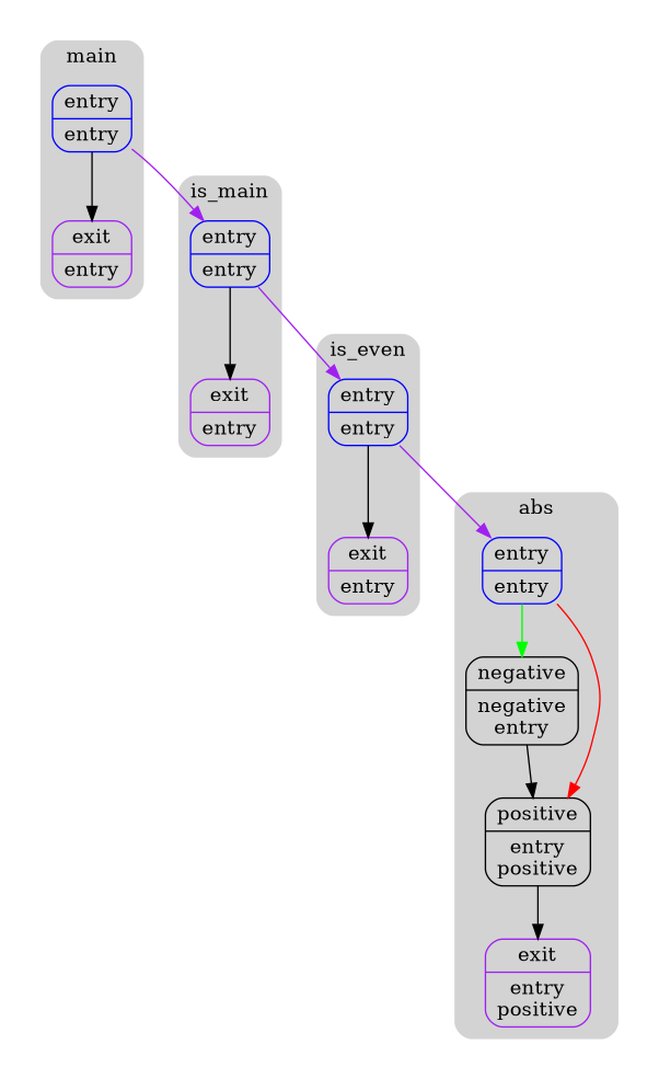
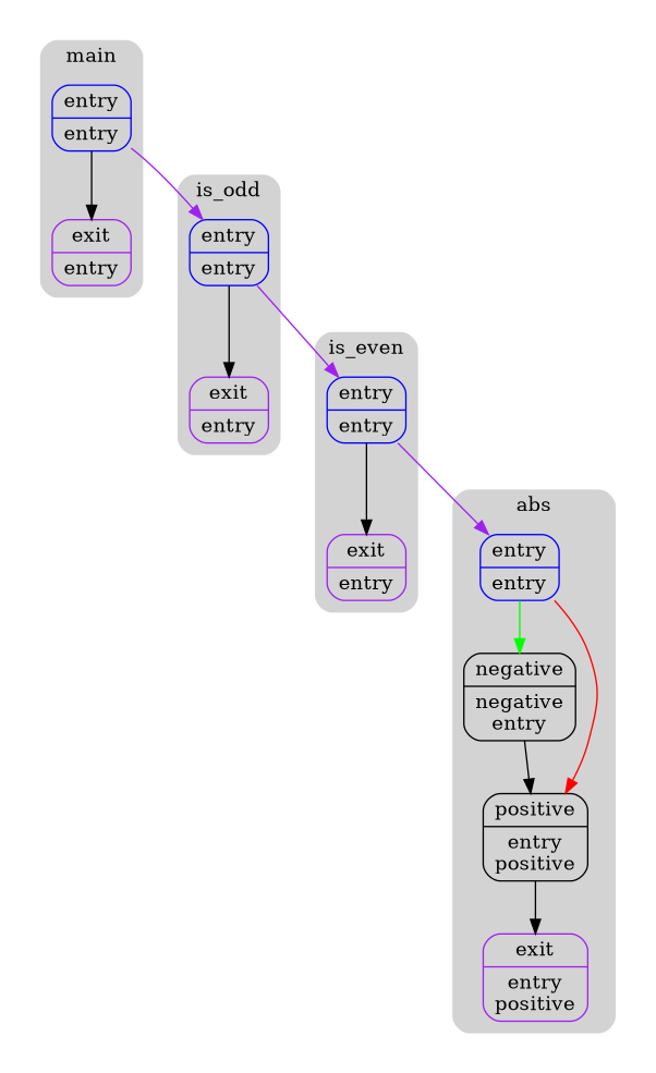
  digraph {
    compound=true
    node [color=blue shape=Mrecord]
    edge [color=black]
    n1 [label="{entry|entry}"]
    n2 [color=purple label="{exit|entry}"]
    n3 [label="{entry|entry}"]
    n4 [color=black label="{negative|negative\nentry}"]
    n5 [color=black label="{positive|entry\npositive}"]
    n6 [color=purple label="{exit|entry\npositive}"]
    n7 [label="{entry|entry}"]
    n8 [color=purple label="{exit|entry}"]
    n9 [label="{entry|entry}"]
    n10 [color=purple label="{exit|entry}"]
    subgraph cluster_1 {
      peripheries=0
      subgraph cluster_2 {
        peripheries=0
        subgraph cluster_3 {
          bgcolor=lightgray
          color=darkgray
          label=main
          peripheries=0
          style=rounded
          n1
          n2
        }
      }
      subgraph cluster_4 {
        peripheries=0
        subgraph cluster_5 {
          bgcolor=lightgray
          color=darkgray
          label=abs
          peripheries=0
          style=rounded
          n3
          n4
          n5
          n6
        }
      }
      subgraph cluster_6 {
        peripheries=0
        subgraph cluster_7 {
          bgcolor=lightgray
          color=darkgray
          label=is_even
          peripheries=0
          style=rounded
          n7
          n8
        }
      }
      subgraph cluster_8 {
        peripheries=0
        subgraph cluster_9 {
          bgcolor=lightgray
          color=darkgray
-         label=is_main
+         label=is_odd
          peripheries=0
          style=rounded
          n9
          n10
        }
      }
    }
    n1 -> n2
    n1 -> n9 [color=purple]
    n3 -> n4 [color=green]
    n3 -> n5 [color=red]
    n4 -> n5 [color=""]
    n5 -> n6
    n7 -> n3 [color=purple]
    n7 -> n8
    n9 -> n7 [color=purple]
    n9 -> n10
  }
